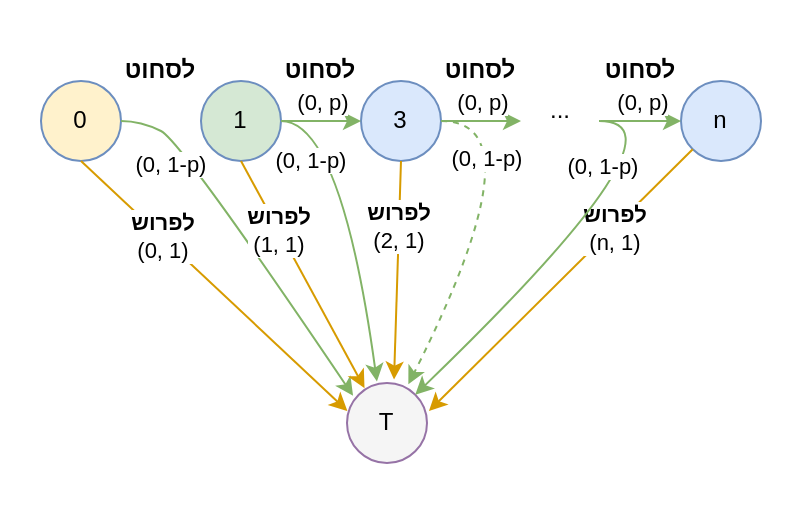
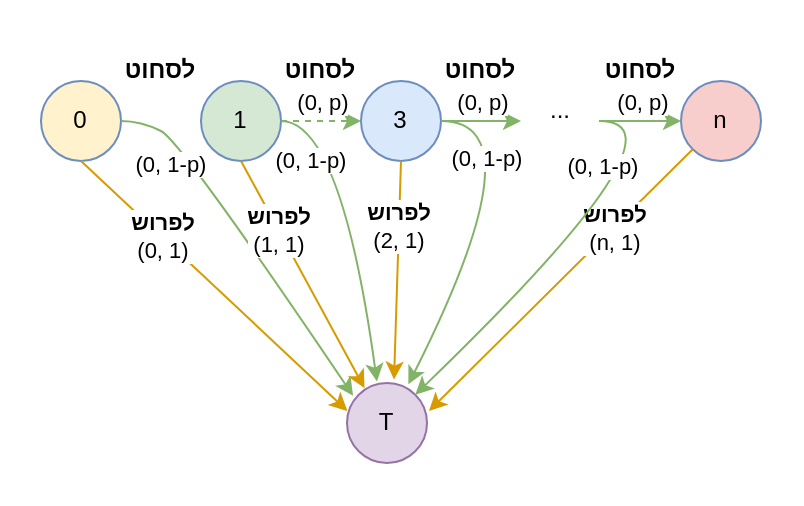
  <mxCell id="0" />
  <mxCell id="1" parent="0" />
  <mxCell id="2" value="0" style="ellipse;whiteSpace=wrap;html=1;aspect=fixed;fillColor=#fff2cc;strokeColor=#6c8ebf;" vertex="1" parent="1"><mxGeometry x="20" y="40" width="40" height="40" as="geometry" /></mxCell>
  <mxCell id="3" value="1" style="ellipse;whiteSpace=wrap;html=1;aspect=fixed;fillColor=#d5e8d4;strokeColor=#6c8ebf;" vertex="1" parent="1"><mxGeometry x="100" y="40" width="40" height="40" as="geometry" /></mxCell>
- <mxCell id="4" value="T" style="ellipse;whiteSpace=wrap;html=1;aspect=fixed;fillColor=#f5f5f5;strokeColor=#9673a6;" vertex="1" parent="1"><mxGeometry x="173" y="191" width="40" height="40" as="geometry" /></mxCell>
+ <mxCell id="4" value="T" style="ellipse;whiteSpace=wrap;html=1;aspect=fixed;fillColor=#e1d5e7;strokeColor=#9673a6;" vertex="1" parent="1"><mxGeometry x="173" y="191" width="40" height="40" as="geometry" /></mxCell>
  <mxCell id="5" value="3" style="ellipse;whiteSpace=wrap;html=1;aspect=fixed;fillColor=#dae8fc;strokeColor=#6c8ebf;" vertex="1" parent="1"><mxGeometry x="180" y="40" width="40" height="40" as="geometry" /></mxCell>
  <mxCell id="6" value="..." style="text;html=1;align=center;verticalAlign=middle;whiteSpace=wrap;rounded=0;" vertex="1" parent="1"><mxGeometry x="250" y="40" width="60" height="30" as="geometry" /></mxCell>
- <mxCell id="7" value="n" style="ellipse;whiteSpace=wrap;html=1;aspect=fixed;fillColor=#dae8fc;strokeColor=#6c8ebf;" vertex="1" parent="1"><mxGeometry x="340" y="40" width="40" height="40" as="geometry" /></mxCell>
+ <mxCell id="7" value="n" style="ellipse;whiteSpace=wrap;html=1;aspect=fixed;fillColor=#f8cecc;strokeColor=#6c8ebf;" vertex="1" parent="1"><mxGeometry x="340" y="40" width="40" height="40" as="geometry" /></mxCell>
  <mxCell id="8" value="" style="curved=1;endArrow=classic;html=1;rounded=0;exitX=1;exitY=0.5;exitDx=0;exitDy=0;entryX=0.076;entryY=0.16;entryDx=0;entryDy=0;fillColor=#d5e8d4;strokeColor=#82b366;entryPerimeter=0;" edge="1" parent="1" source="2" target="4"><mxGeometry width="50" height="50" relative="1" as="geometry"><mxPoint x="270" y="110" as="sourcePoint" /><mxPoint x="320" y="60" as="targetPoint" /><Array as="points"><mxPoint x="70" y="60" /><mxPoint x="90" y="70" /></Array></mxGeometry></mxCell>
  <mxCell id="9" value="&lt;b&gt;לסחוט&lt;/b&gt;" style="text;html=1;align=center;verticalAlign=middle;whiteSpace=wrap;rounded=0;" vertex="1" parent="1"><mxGeometry x="50" y="20" width="60" height="30" as="geometry" /></mxCell>
  <mxCell id="10" value="(0, 1-p)" style="edgeLabel;html=1;align=center;verticalAlign=middle;resizable=0;points=[];" vertex="1" connectable="0" parent="1"><mxGeometry x="83.857" y="50" as="geometry"><mxPoint x="1" y="31" as="offset" /></mxGeometry></mxCell>
- <mxCell id="11" value="" style="endArrow=classic;html=1;rounded=0;exitX=1;exitY=0.5;exitDx=0;exitDy=0;entryX=0;entryY=0.5;entryDx=0;entryDy=0;fillColor=#d5e8d4;strokeColor=#82b366;" edge="1" parent="1" source="3" target="5"><mxGeometry width="50" height="50" relative="1" as="geometry"><mxPoint x="140" y="80" as="sourcePoint" /><mxPoint x="180" y="80" as="targetPoint" /></mxGeometry></mxCell>
+ <mxCell id="11" value="" style="endArrow=classic;html=1;rounded=0;exitX=1;exitY=0.5;exitDx=0;exitDy=0;entryX=0;entryY=0.5;entryDx=0;entryDy=0;fillColor=#d5e8d4;strokeColor=#82b366;dashed=1;" edge="1" parent="1" source="3" target="5"><mxGeometry width="50" height="50" relative="1" as="geometry"><mxPoint x="140" y="80" as="sourcePoint" /><mxPoint x="180" y="80" as="targetPoint" /></mxGeometry></mxCell>
  <mxCell id="12" value="(0, p)" style="edgeLabel;html=1;align=center;verticalAlign=middle;resizable=0;points=[];" vertex="1" connectable="0" parent="11"><mxGeometry x="0.636" y="-1" relative="1" as="geometry"><mxPoint x="-13" y="-11" as="offset" /></mxGeometry></mxCell>
  <mxCell id="13" value="" style="endArrow=classic;html=1;rounded=0;exitX=1;exitY=0.5;exitDx=0;exitDy=0;fillColor=#d5e8d4;strokeColor=#82b366;" edge="1" parent="1" source="5"><mxGeometry width="50" height="50" relative="1" as="geometry"><mxPoint x="230" y="90" as="sourcePoint" /><mxPoint x="260" y="60" as="targetPoint" /></mxGeometry></mxCell>
  <mxCell id="14" value="(0, p)" style="edgeLabel;html=1;align=center;verticalAlign=middle;resizable=0;points=[];" vertex="1" connectable="0" parent="13"><mxGeometry x="0.636" y="-1" relative="1" as="geometry"><mxPoint x="-13" y="-11" as="offset" /></mxGeometry></mxCell>
  <mxCell id="15" value="" style="endArrow=classic;html=1;rounded=0;fillColor=#d5e8d4;strokeColor=#82b366;entryX=0;entryY=0.5;entryDx=0;entryDy=0;" edge="1" parent="1" target="7"><mxGeometry width="50" height="50" relative="1" as="geometry"><mxPoint x="300" y="60" as="sourcePoint" /><mxPoint x="270" y="70" as="targetPoint" /></mxGeometry></mxCell>
  <mxCell id="16" value="(0, p)" style="edgeLabel;html=1;align=center;verticalAlign=middle;resizable=0;points=[];" vertex="1" connectable="0" parent="15"><mxGeometry x="0.636" y="-1" relative="1" as="geometry"><mxPoint x="-13" y="-11" as="offset" /></mxGeometry></mxCell>
  <mxCell id="17" value="&lt;b&gt;לסחוט&lt;/b&gt;" style="text;html=1;align=center;verticalAlign=middle;whiteSpace=wrap;rounded=0;" vertex="1" parent="1"><mxGeometry x="130" y="20" width="60" height="30" as="geometry" /></mxCell>
  <mxCell id="18" value="&lt;b&gt;לסחוט&lt;/b&gt;" style="text;html=1;align=center;verticalAlign=middle;whiteSpace=wrap;rounded=0;" vertex="1" parent="1"><mxGeometry x="210" y="20" width="60" height="30" as="geometry" /></mxCell>
  <mxCell id="19" value="&lt;b&gt;לסחוט&lt;/b&gt;" style="text;html=1;align=center;verticalAlign=middle;whiteSpace=wrap;rounded=0;" vertex="1" parent="1"><mxGeometry x="290" y="20" width="60" height="30" as="geometry" /></mxCell>
  <mxCell id="20" value="" style="curved=1;endArrow=classic;html=1;rounded=0;exitX=1;exitY=0.5;exitDx=0;exitDy=0;entryX=0.374;entryY=-0.019;entryDx=0;entryDy=0;fillColor=#d5e8d4;strokeColor=#82b366;entryPerimeter=0;" edge="1" parent="1" source="3" target="4"><mxGeometry width="50" height="50" relative="1" as="geometry"><mxPoint x="140" y="60" as="sourcePoint" /><mxPoint x="186" y="166" as="targetPoint" /><Array as="points"><mxPoint x="170" y="60" /></Array></mxGeometry></mxCell>
  <mxCell id="21" value="(0, 1-p)" style="edgeLabel;html=1;align=center;verticalAlign=middle;resizable=0;points=[];" vertex="1" connectable="0" parent="20"><mxGeometry x="0.196" y="-1" relative="1" as="geometry"><mxPoint x="-24" y="-47" as="offset" /></mxGeometry></mxCell>
  <mxCell id="22" value="" style="endArrow=classic;html=1;rounded=0;exitX=0.5;exitY=1;exitDx=0;exitDy=0;entryX=0.005;entryY=0.35;entryDx=0;entryDy=0;fillColor=#ffe6cc;strokeColor=#d79b00;entryPerimeter=0;" edge="1" parent="1" source="2" target="4"><mxGeometry width="50" height="50" relative="1" as="geometry"><mxPoint x="270" y="110" as="sourcePoint" /><mxPoint x="320" y="60" as="targetPoint" /></mxGeometry></mxCell>
  <mxCell id="23" value="&lt;b&gt;לפרוש&lt;/b&gt;&lt;div&gt;(0, 1)&lt;/div&gt;" style="edgeLabel;html=1;align=center;verticalAlign=middle;resizable=0;points=[];" vertex="1" connectable="0" parent="22"><mxGeometry x="-0.396" relative="1" as="geometry"><mxPoint as="offset" /></mxGeometry></mxCell>
  <mxCell id="24" value="" style="endArrow=classic;html=1;rounded=0;exitX=0.5;exitY=1;exitDx=0;exitDy=0;entryX=0.219;entryY=0.064;entryDx=0;entryDy=0;fillColor=#ffe6cc;strokeColor=#d79b00;entryPerimeter=0;" edge="1" parent="1" source="3" target="4"><mxGeometry width="50" height="50" relative="1" as="geometry"><mxPoint x="50" y="90" as="sourcePoint" /><mxPoint x="112" y="184" as="targetPoint" /></mxGeometry></mxCell>
  <mxCell id="25" value="&lt;b&gt;לפרוש&lt;/b&gt;&lt;div&gt;(1, 1)&lt;/div&gt;" style="edgeLabel;html=1;align=center;verticalAlign=middle;resizable=0;points=[];" vertex="1" connectable="0" parent="24"><mxGeometry x="-0.396" relative="1" as="geometry"><mxPoint as="offset" /></mxGeometry></mxCell>
  <mxCell id="26" value="" style="endArrow=classic;html=1;rounded=0;exitX=0.5;exitY=1;exitDx=0;exitDy=0;fillColor=#ffe6cc;strokeColor=#d79b00;entryX=0.588;entryY=-0.043;entryDx=0;entryDy=0;entryPerimeter=0;" edge="1" parent="1" target="4"><mxGeometry width="50" height="50" relative="1" as="geometry"><mxPoint x="200" y="80" as="sourcePoint" /><mxPoint x="196" y="188" as="targetPoint" /></mxGeometry></mxCell>
  <mxCell id="27" value="&lt;b&gt;לפרוש&lt;/b&gt;&lt;div&gt;(2, 1)&lt;/div&gt;" style="edgeLabel;html=1;align=center;verticalAlign=middle;resizable=0;points=[];" vertex="1" connectable="0" parent="26"><mxGeometry x="-0.396" relative="1" as="geometry"><mxPoint as="offset" /></mxGeometry></mxCell>
- <mxCell id="28" value="" style="curved=1;endArrow=classic;html=1;rounded=0;exitX=1;exitY=0.5;exitDx=0;exitDy=0;entryX=0.767;entryY=0.017;entryDx=0;entryDy=0;fillColor=#d5e8d4;strokeColor=#82b366;entryPerimeter=0;dashed=1;" edge="1" parent="1" source="5" target="4"><mxGeometry width="50" height="50" relative="1" as="geometry"><mxPoint x="233" y="59" as="sourcePoint" /><mxPoint x="220" y="160" as="targetPoint" /><Array as="points"><mxPoint x="270" y="60" /></Array></mxGeometry></mxCell>
+ <mxCell id="28" value="" style="curved=1;endArrow=classic;html=1;rounded=0;exitX=1;exitY=0.5;exitDx=0;exitDy=0;entryX=0.767;entryY=0.017;entryDx=0;entryDy=0;fillColor=#d5e8d4;strokeColor=#82b366;entryPerimeter=0;" edge="1" parent="1" source="5" target="4"><mxGeometry width="50" height="50" relative="1" as="geometry"><mxPoint x="233" y="59" as="sourcePoint" /><mxPoint x="220" y="160" as="targetPoint" /><Array as="points"><mxPoint x="270" y="60" /></Array></mxGeometry></mxCell>
  <mxCell id="29" value="(0, 1-p)" style="edgeLabel;html=1;align=center;verticalAlign=middle;resizable=0;points=[];" vertex="1" connectable="0" parent="28"><mxGeometry x="0.196" y="-1" relative="1" as="geometry"><mxPoint x="4" y="-42" as="offset" /></mxGeometry></mxCell>
  <mxCell id="30" value="" style="endArrow=classic;html=1;rounded=0;exitX=0;exitY=1;exitDx=0;exitDy=0;fillColor=#ffe6cc;strokeColor=#d79b00;" edge="1" parent="1" source="7"><mxGeometry width="50" height="50" relative="1" as="geometry"><mxPoint x="336" y="90" as="sourcePoint" /><mxPoint x="214" y="205" as="targetPoint" /></mxGeometry></mxCell>
  <mxCell id="31" value="&lt;b&gt;לפרוש&lt;/b&gt;&lt;div&gt;(n, 1)&lt;/div&gt;" style="edgeLabel;html=1;align=center;verticalAlign=middle;resizable=0;points=[];" vertex="1" connectable="0" parent="30"><mxGeometry x="-0.396" relative="1" as="geometry"><mxPoint as="offset" /></mxGeometry></mxCell>
  <mxCell id="32" value="" style="curved=1;endArrow=classic;html=1;rounded=0;exitX=1;exitY=0.5;exitDx=0;exitDy=0;entryX=1;entryY=0;entryDx=0;entryDy=0;fillColor=#d5e8d4;strokeColor=#82b366;" edge="1" parent="1" target="4"><mxGeometry width="50" height="50" relative="1" as="geometry"><mxPoint x="299" y="60" as="sourcePoint" /><mxPoint x="290" y="201" as="targetPoint" /><Array as="points"><mxPoint x="349" y="60" /></Array></mxGeometry></mxCell>
  <mxCell id="33" value="(0, 1-p)" style="edgeLabel;html=1;align=center;verticalAlign=middle;resizable=0;points=[];" vertex="1" connectable="0" parent="32"><mxGeometry x="0.196" y="-1" relative="1" as="geometry"><mxPoint x="23" y="-45" as="offset" /></mxGeometry></mxCell>
